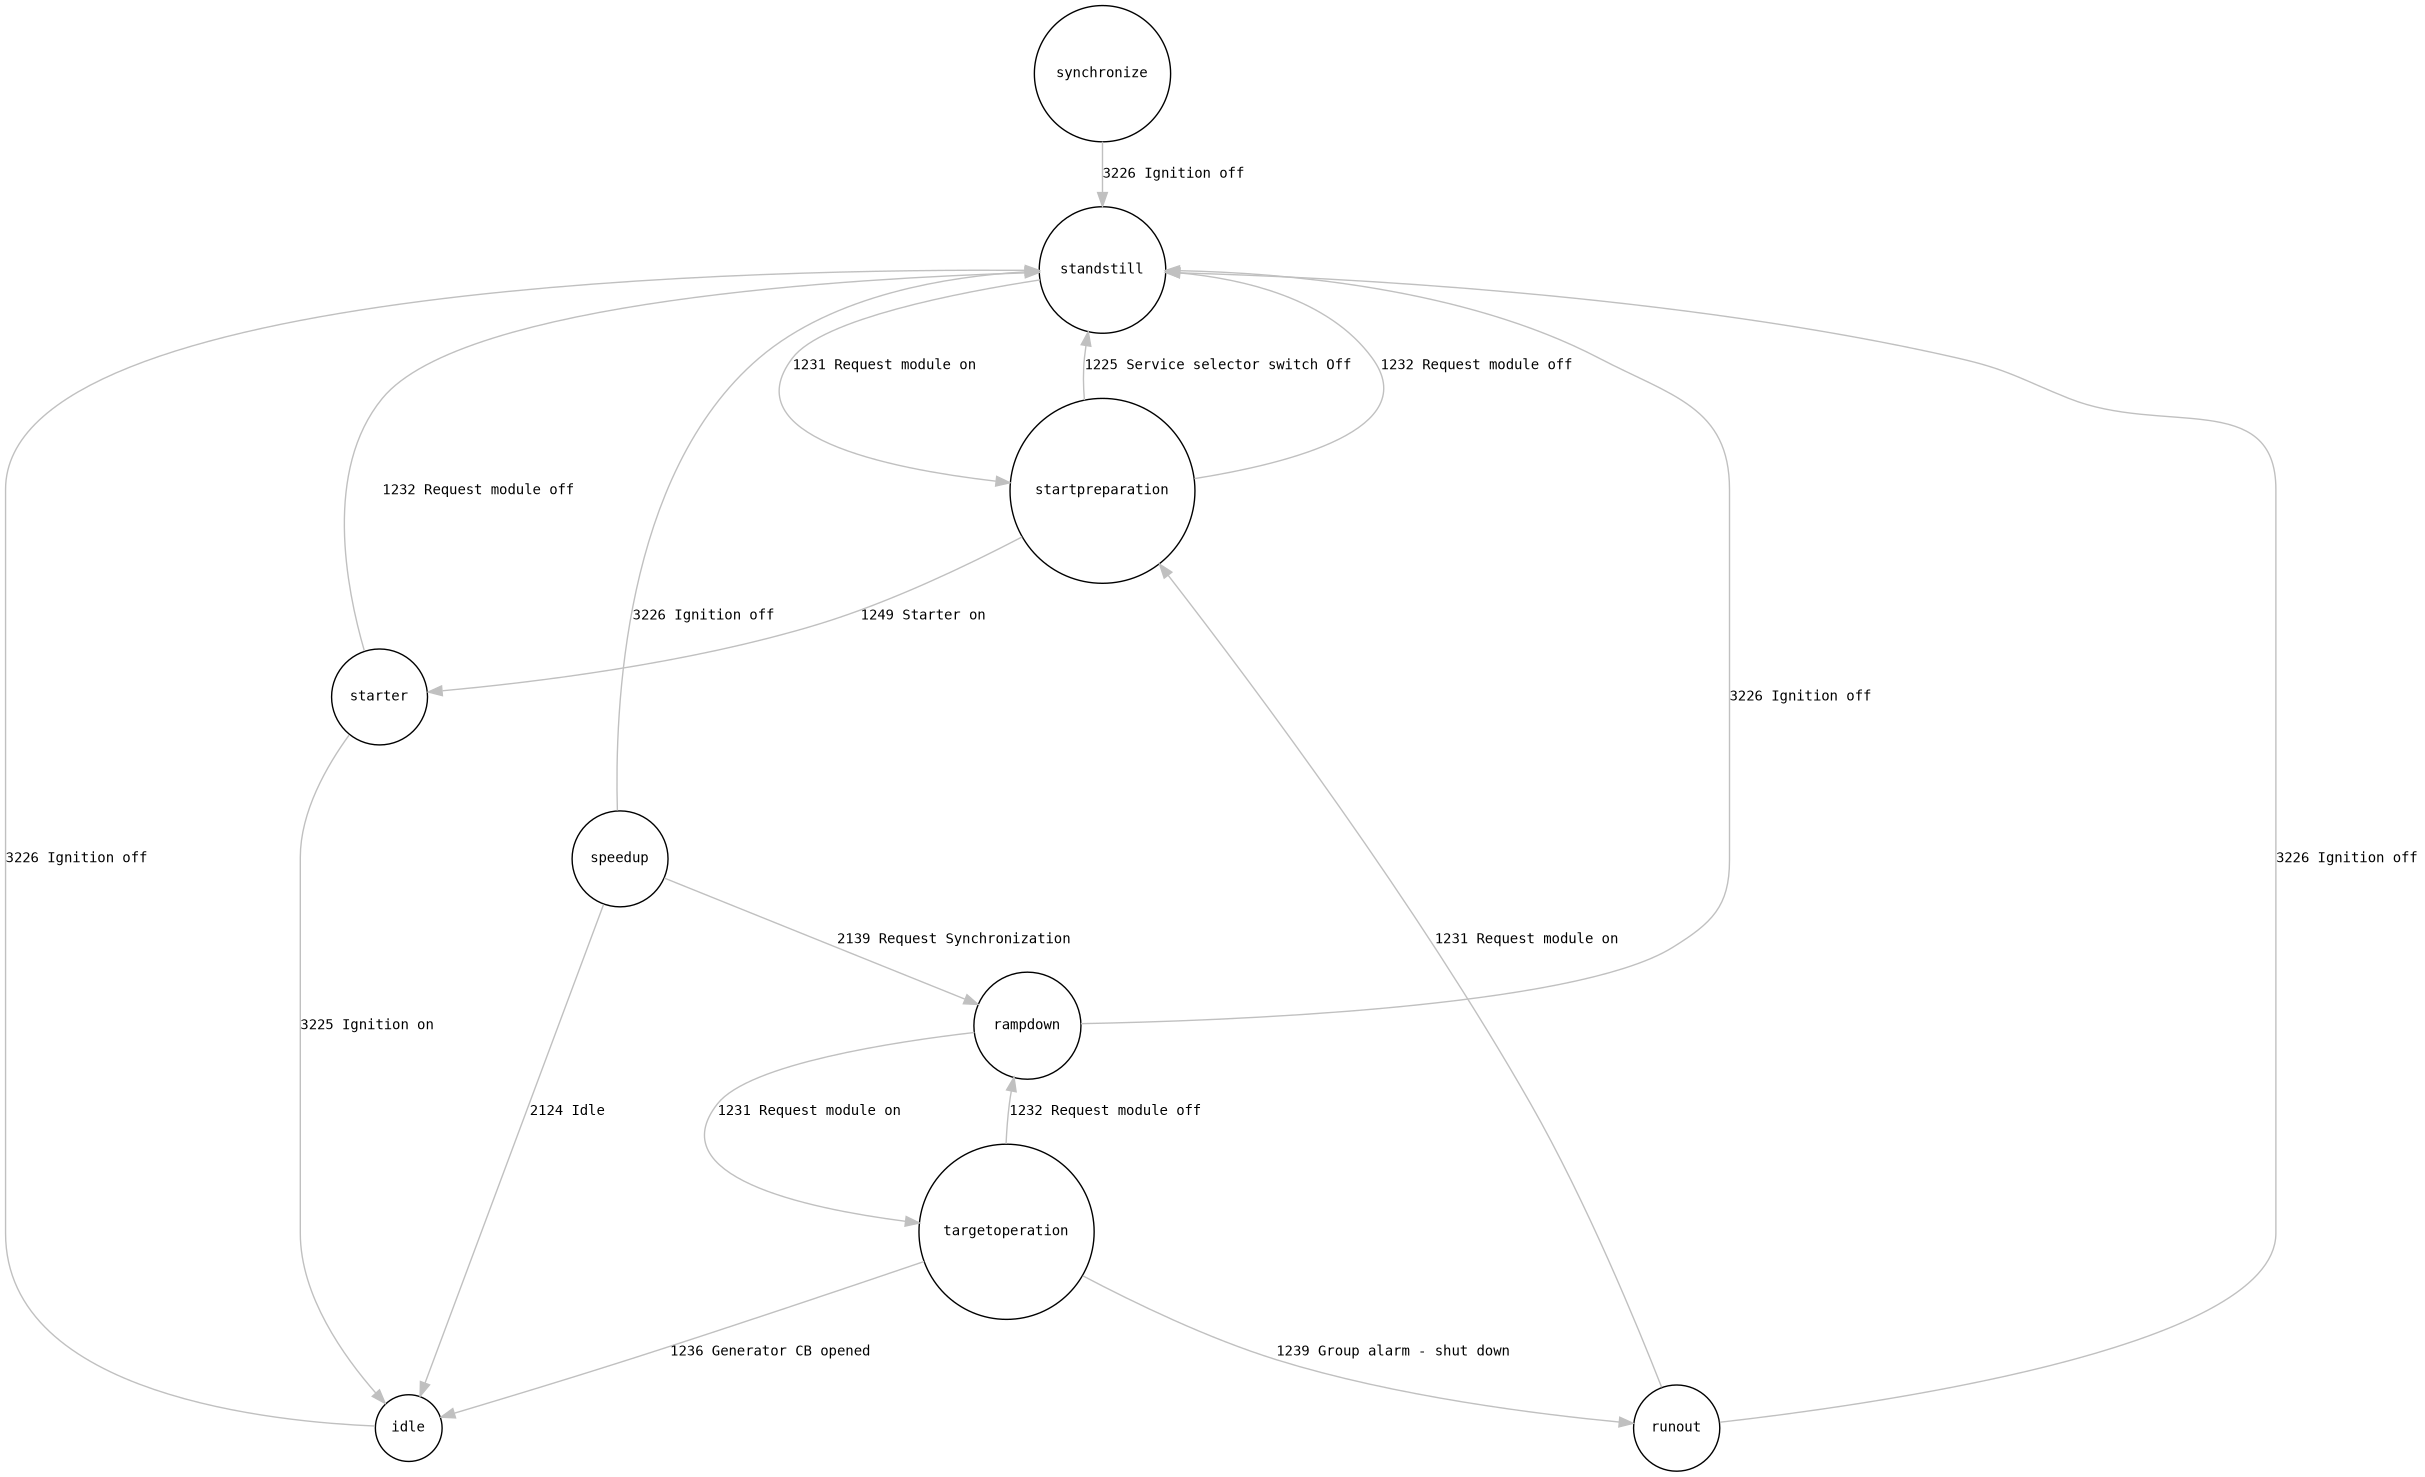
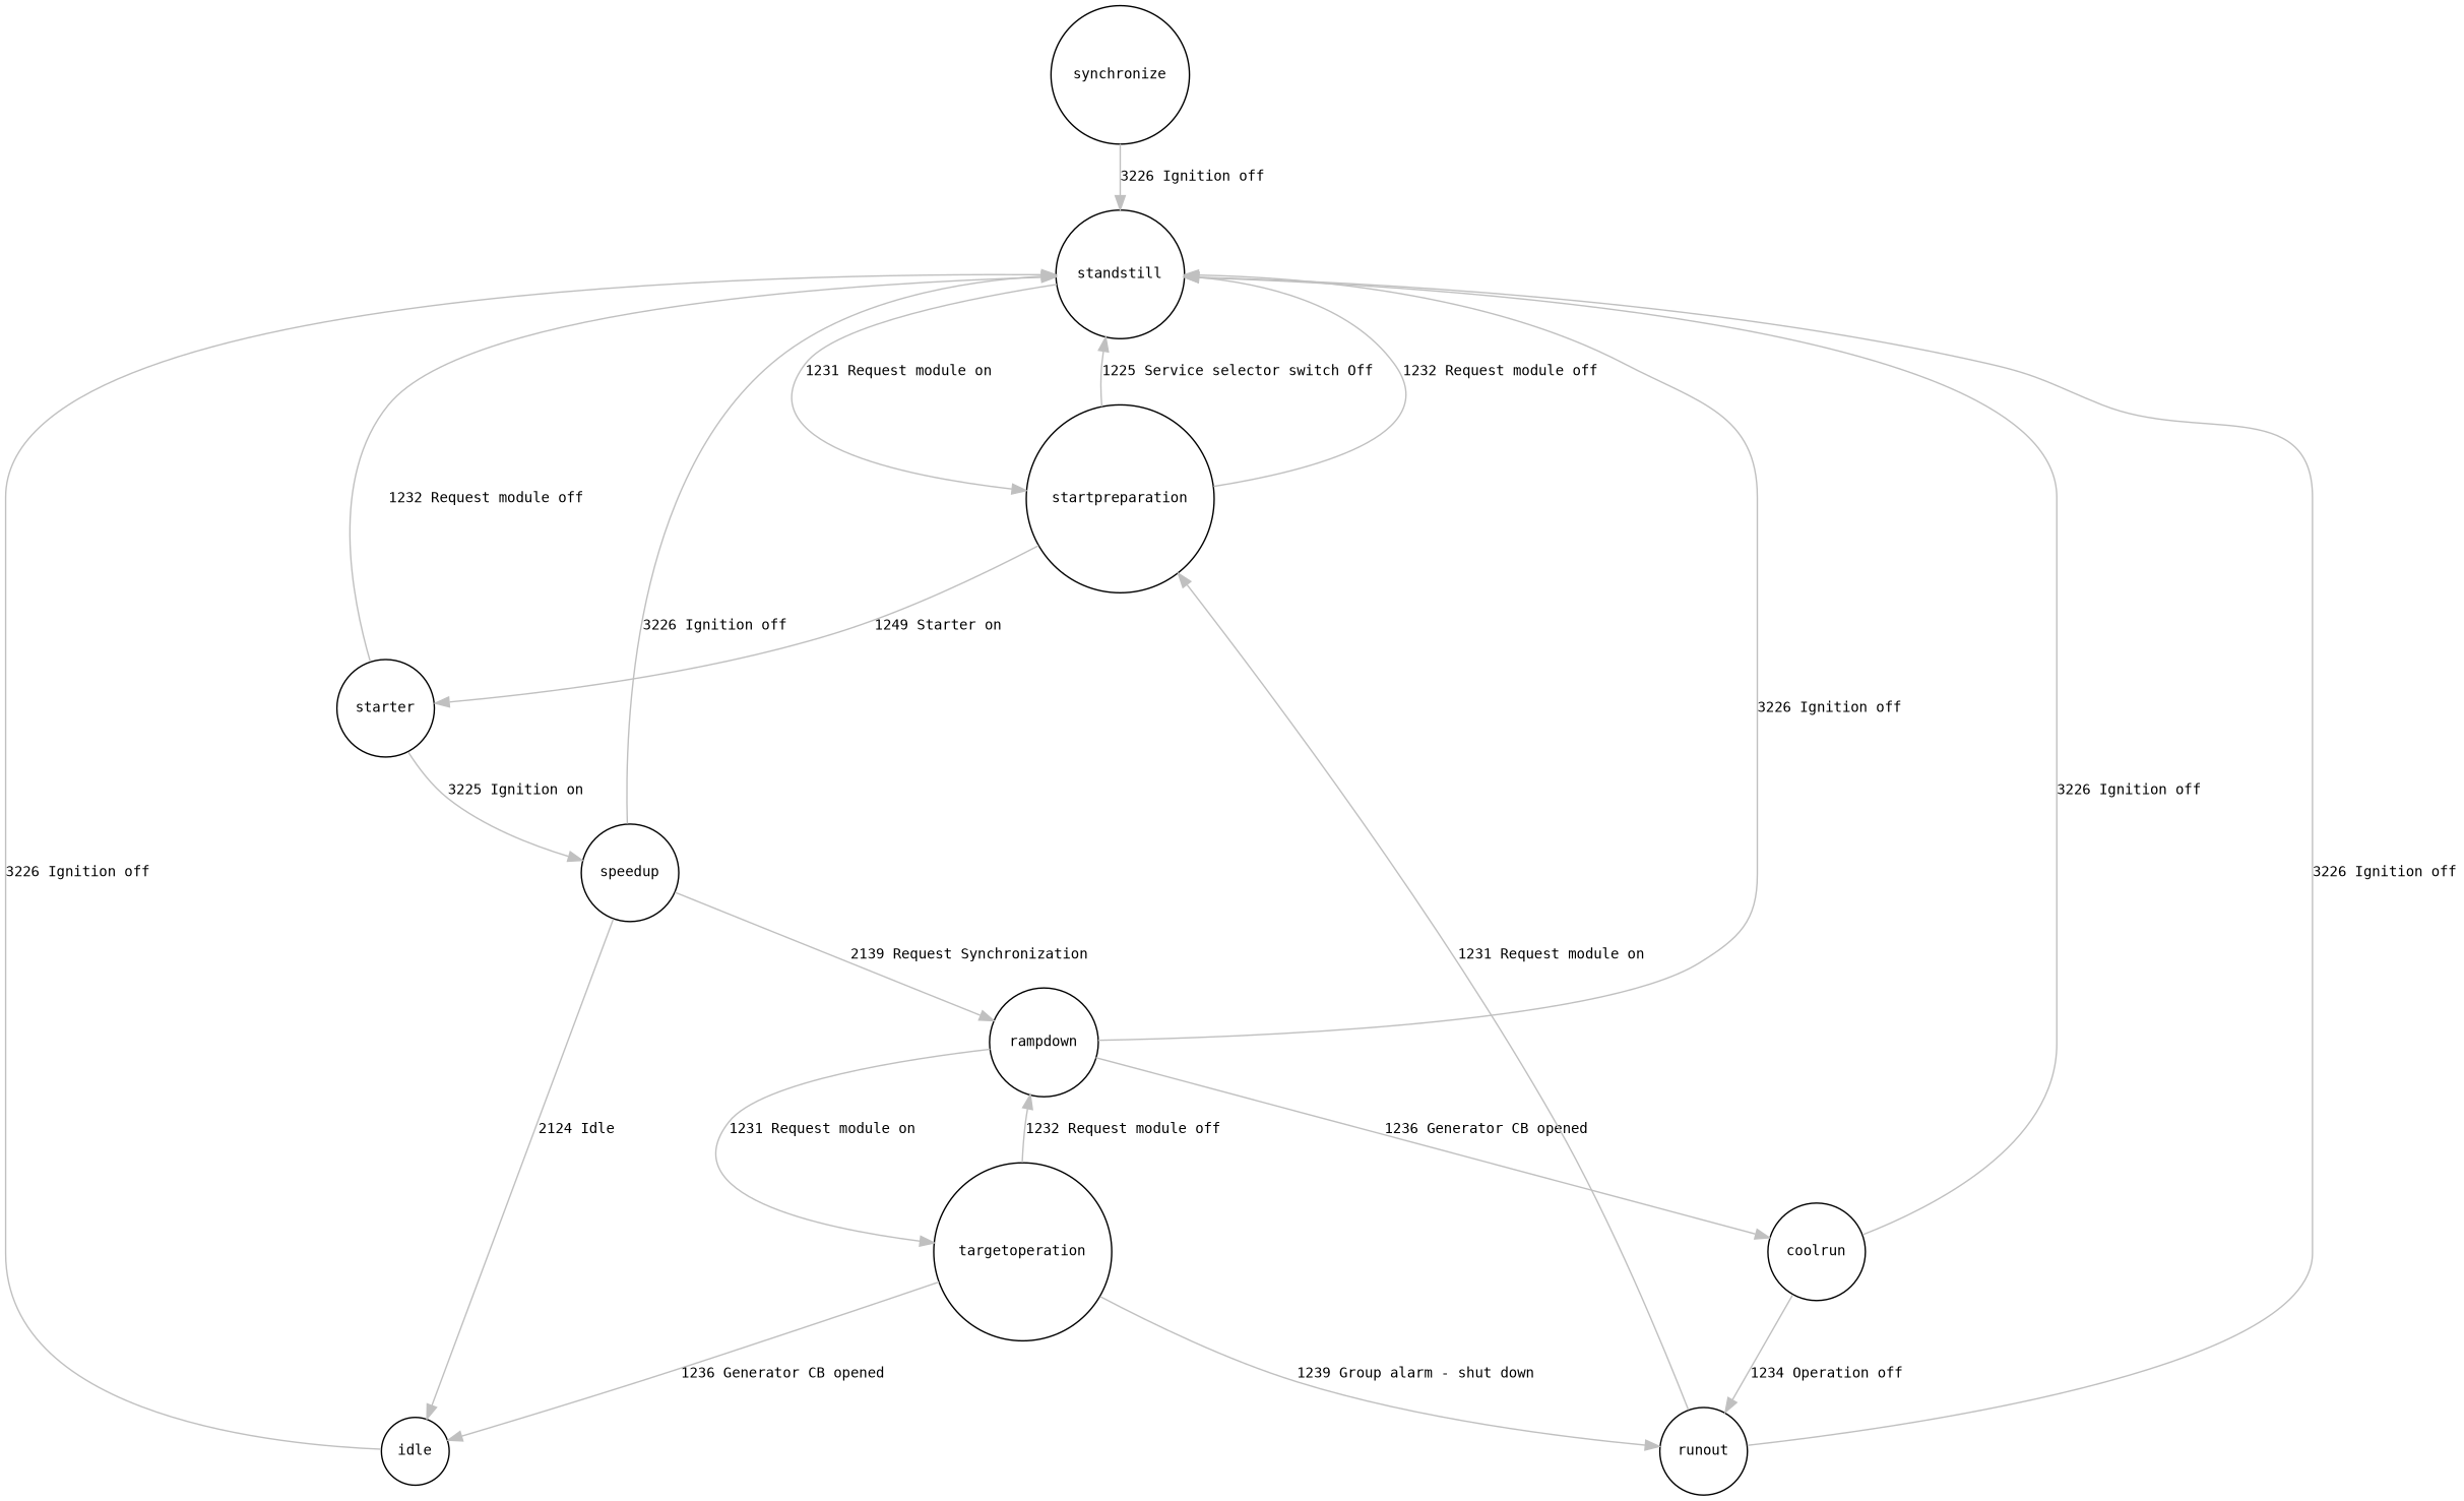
  digraph {
    fontname=monospace
    labelfontcolor=red
    nodesep=1
    rankdir=TB
    node [fontname=monospace fontsize=10 shape=circle]
    edge [color=grey fontname=monospace fontsize=10]
    n1 [label=standstill]
    n2 [label=startpreparation]
    n3 [label=starter]
    n4 [label=speedup]
    n5 [label=idle]
    n6 [label=rampdown]
    n7 [label=synchronize]
    n8 [label=targetoperation]
    n9 [label=runout]
+   n10 [label=coolrun]
    n1 -> n2 [label="1231 Request module on"]
    n2 -> n1 [label="1225 Service selector switch Off"]
    n2 -> n1 [label="1232 Request module off"]
    n2 -> n3 [label="1249 Starter on"]
    n3 -> n1 [label="1232 Request module off"]
-   n3 -> n5 [label="3225 Ignition on"]
+   n3 -> n4 [label="3225 Ignition on"]
    n4 -> n1 [label="3226 Ignition off"]
    n4 -> n5 [label="2124 Idle"]
    n4 -> n6 [label="2139 Request Synchronization"]
    n5 -> n1 [label="3226 Ignition off"]
    n6 -> n1 [label="3226 Ignition off"]
    n6 -> n8 [label="1231 Request module on"]
+   n6 -> n10 [label="1236 Generator CB opened"]
    n7 -> n1 [label="3226 Ignition off"]
    n8 -> n5 [label="1236 Generator CB opened"]
    n8 -> n6 [label="1232 Request module off"]
    n8 -> n9 [label="1239 Group alarm - shut down"]
    n9 -> n1 [label="3226 Ignition off"]
    n9 -> n2 [label="1231 Request module on"]
+   n10 -> n1 [label="3226 Ignition off"]
+   n10 -> n9 [label="1234 Operation off"]
  }
